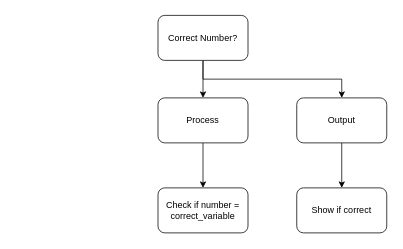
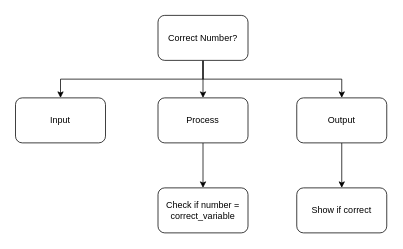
  <mxCell id="0" />
  <mxCell id="1" parent="0" />
  <mxCell id="2" style="edgeStyle=orthogonalEdgeStyle;rounded=0;orthogonalLoop=1;jettySize=auto;html=1;exitX=0.5;exitY=1;exitDx=0;exitDy=0;entryX=0.5;entryY=0;entryDx=0;entryDy=0;" edge="1" parent="1" source="5" target="8"><mxGeometry relative="1" as="geometry" /></mxCell>
+ <mxCell id="3" style="edgeStyle=orthogonalEdgeStyle;rounded=0;orthogonalLoop=1;jettySize=auto;html=1;exitX=0.5;exitY=1;exitDx=0;exitDy=0;entryX=0.5;entryY=0;entryDx=0;entryDy=0;" edge="1" parent="1" source="5" target="6"><mxGeometry relative="1" as="geometry" /></mxCell>
  <mxCell id="4" style="edgeStyle=orthogonalEdgeStyle;rounded=0;orthogonalLoop=1;jettySize=auto;html=1;exitX=0.5;exitY=1;exitDx=0;exitDy=0;entryX=0.5;entryY=0;entryDx=0;entryDy=0;" edge="1" parent="1" source="5" target="10"><mxGeometry relative="1" as="geometry" /></mxCell>
  <mxCell id="5" value="Correct Number?" style="rounded=1;whiteSpace=wrap;html=1;" vertex="1" parent="1"><mxGeometry x="210" y="20" width="120" height="60" as="geometry" /></mxCell>
+ <mxCell id="6" value="Input" style="rounded=1;whiteSpace=wrap;html=1;" vertex="1" parent="1"><mxGeometry x="20" y="130" width="120" height="60" as="geometry" /></mxCell>
  <mxCell id="7" style="edgeStyle=orthogonalEdgeStyle;rounded=0;orthogonalLoop=1;jettySize=auto;html=1;exitX=0.5;exitY=1;exitDx=0;exitDy=0;entryX=0.5;entryY=0;entryDx=0;entryDy=0;" edge="1" parent="1" source="8" target="11"><mxGeometry relative="1" as="geometry" /></mxCell>
  <mxCell id="8" value="Process" style="rounded=1;whiteSpace=wrap;html=1;" vertex="1" parent="1"><mxGeometry x="210" y="130" width="120" height="60" as="geometry" /></mxCell>
  <mxCell id="9" style="edgeStyle=orthogonalEdgeStyle;rounded=0;orthogonalLoop=1;jettySize=auto;html=1;exitX=0.5;exitY=1;exitDx=0;exitDy=0;entryX=0.5;entryY=0;entryDx=0;entryDy=0;" edge="1" parent="1" source="10" target="12"><mxGeometry relative="1" as="geometry" /></mxCell>
  <mxCell id="10" value="Output" style="rounded=1;whiteSpace=wrap;html=1;" vertex="1" parent="1"><mxGeometry x="395" y="130" width="120" height="60" as="geometry" /></mxCell>
  <mxCell id="11" value="Check if number = correct_variable" style="rounded=1;whiteSpace=wrap;html=1;" vertex="1" parent="1"><mxGeometry x="210" y="250" width="120" height="60" as="geometry" /></mxCell>
  <mxCell id="12" value="Show if correct" style="rounded=1;whiteSpace=wrap;html=1;" vertex="1" parent="1"><mxGeometry x="395" y="250" width="120" height="60" as="geometry" /></mxCell>
